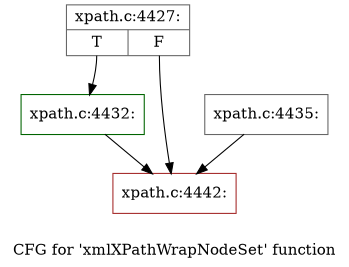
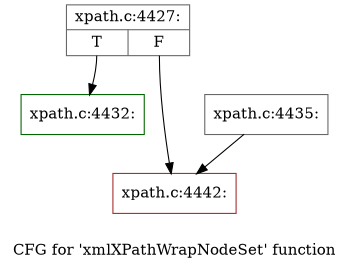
  digraph {
    label="CFG for 'xmlXPathWrapNodeSet' function"
    node [color=gray40 shape=record]
    n1 [label="{xpath.c:4427:|{<s0>T|<s1>F}}"]
    n2 [color=darkgreen label="{xpath.c:4432:}"]
    n3 [color=brown label="{xpath.c:4442:}"]
    n4 [label="{xpath.c:4435:}"]
    n1 -> n2 [tailport=s0]
    n1 -> n3 [tailport=s1]
-   n2 -> n3
    n4 -> n3
  }
